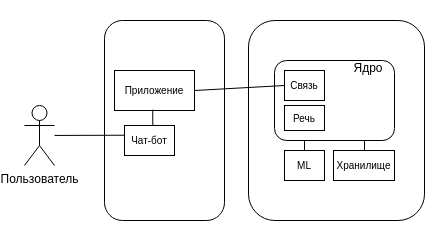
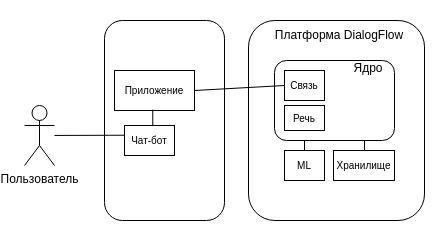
  <mxCell id="0" />
  <mxCell id="1" parent="0" />
  <mxCell id="2" value="Пользователь" style="shape=umlActor;verticalLabelPosition=bottom;verticalAlign=top;html=1;outlineConnect=0;" vertex="1" parent="1"><mxGeometry x="20" y="105" width="30" height="60" as="geometry" /></mxCell>
  <mxCell id="3" value="" style="rounded=1;whiteSpace=wrap;html=1;" vertex="1" parent="1"><mxGeometry x="100" y="20" width="120" height="200" as="geometry" /></mxCell>
  <mxCell id="4" value="" style="rounded=1;whiteSpace=wrap;html=1;" vertex="1" parent="1"><mxGeometry x="244" y="20" width="176" height="200" as="geometry" /></mxCell>
+ <mxCell id="5" value="Платформа DialogFlow" style="text;html=1;strokeColor=none;fillColor=none;align=center;verticalAlign=middle;whiteSpace=wrap;rounded=0;" vertex="1" parent="1"><mxGeometry x="260" y="20" width="150" height="30" as="geometry" /></mxCell>
  <mxCell id="6" value="" style="rounded=1;whiteSpace=wrap;html=1;" vertex="1" parent="1"><mxGeometry x="270" y="60" width="120" height="80" as="geometry" /></mxCell>
  <mxCell id="7" value="&lt;font style=&quot;font-size: 10px;&quot;&gt;Связь&lt;/font&gt;" style="rounded=0;whiteSpace=wrap;html=1;" vertex="1" parent="1"><mxGeometry x="280" y="70" width="40" height="30" as="geometry" /></mxCell>
  <mxCell id="8" value="&lt;font style=&quot;font-size: 10px;&quot;&gt;Речь&lt;/font&gt;" style="rounded=0;whiteSpace=wrap;html=1;" vertex="1" parent="1"><mxGeometry x="280" y="105" width="40" height="25" as="geometry" /></mxCell>
  <mxCell id="9" value="&lt;font style=&quot;font-size: 10px;&quot;&gt;Хранилище&lt;/font&gt;" style="rounded=0;whiteSpace=wrap;html=1;" vertex="1" parent="1"><mxGeometry x="329" y="150" width="61" height="30" as="geometry" /></mxCell>
  <mxCell id="10" value="&lt;span style=&quot;font-size: 10px;&quot;&gt;ML&lt;/span&gt;" style="rounded=0;whiteSpace=wrap;html=1;" vertex="1" parent="1"><mxGeometry x="280" y="150" width="40" height="30" as="geometry" /></mxCell>
  <mxCell id="11" value="" style="endArrow=none;html=1;rounded=0;entryX=0.25;entryY=1;entryDx=0;entryDy=0;exitX=0.5;exitY=0;exitDx=0;exitDy=0;" edge="1" parent="1" source="10" target="6"><mxGeometry width="50" height="50" relative="1" as="geometry"><mxPoint x="270" y="190" as="sourcePoint" /><mxPoint x="320" y="140" as="targetPoint" /></mxGeometry></mxCell>
  <mxCell id="12" value="" style="endArrow=none;html=1;rounded=0;entryX=0.75;entryY=1;entryDx=0;entryDy=0;" edge="1" parent="1" target="6"><mxGeometry width="50" height="50" relative="1" as="geometry"><mxPoint x="360" y="150" as="sourcePoint" /><mxPoint x="410" y="100" as="targetPoint" /></mxGeometry></mxCell>
  <mxCell id="13" value="&lt;span style=&quot;font-size: 10px;&quot;&gt;Приложение&lt;/span&gt;" style="rounded=0;whiteSpace=wrap;html=1;" vertex="1" parent="1"><mxGeometry x="110" y="70" width="80" height="40" as="geometry" /></mxCell>
  <mxCell id="14" value="&lt;span style=&quot;font-size: 10px;&quot;&gt;Чат-бот&lt;/span&gt;" style="rounded=0;whiteSpace=wrap;html=1;" vertex="1" parent="1"><mxGeometry x="120" y="125" width="50" height="30" as="geometry" /></mxCell>
  <mxCell id="15" value="" style="endArrow=none;html=1;rounded=0;entryX=0.01;entryY=0.324;entryDx=0;entryDy=0;entryPerimeter=0;" edge="1" parent="1" source="2" target="14"><mxGeometry width="50" height="50" relative="1" as="geometry"><mxPoint x="50" y="150" as="sourcePoint" /><mxPoint x="100" y="100" as="targetPoint" /></mxGeometry></mxCell>
  <mxCell id="16" value="" style="endArrow=none;html=1;rounded=0;exitX=0.566;exitY=0.018;exitDx=0;exitDy=0;exitPerimeter=0;entryX=0.478;entryY=0.979;entryDx=0;entryDy=0;entryPerimeter=0;" edge="1" parent="1" source="14" target="13"><mxGeometry width="50" height="50" relative="1" as="geometry"><mxPoint x="150" y="120" as="sourcePoint" /><mxPoint x="148" y="90" as="targetPoint" /></mxGeometry></mxCell>
  <mxCell id="17" value="" style="endArrow=none;html=1;rounded=0;entryX=0;entryY=0.5;entryDx=0;entryDy=0;exitX=1;exitY=0.5;exitDx=0;exitDy=0;" edge="1" parent="1" source="13" target="7"><mxGeometry width="50" height="50" relative="1" as="geometry"><mxPoint x="160" y="120" as="sourcePoint" /><mxPoint x="210" y="70" as="targetPoint" /></mxGeometry></mxCell>
  <mxCell id="18" value="Ядро" style="text;html=1;strokeColor=none;fillColor=none;align=center;verticalAlign=middle;whiteSpace=wrap;rounded=0;" vertex="1" parent="1"><mxGeometry x="346" y="60" width="36" height="15" as="geometry" /></mxCell>
